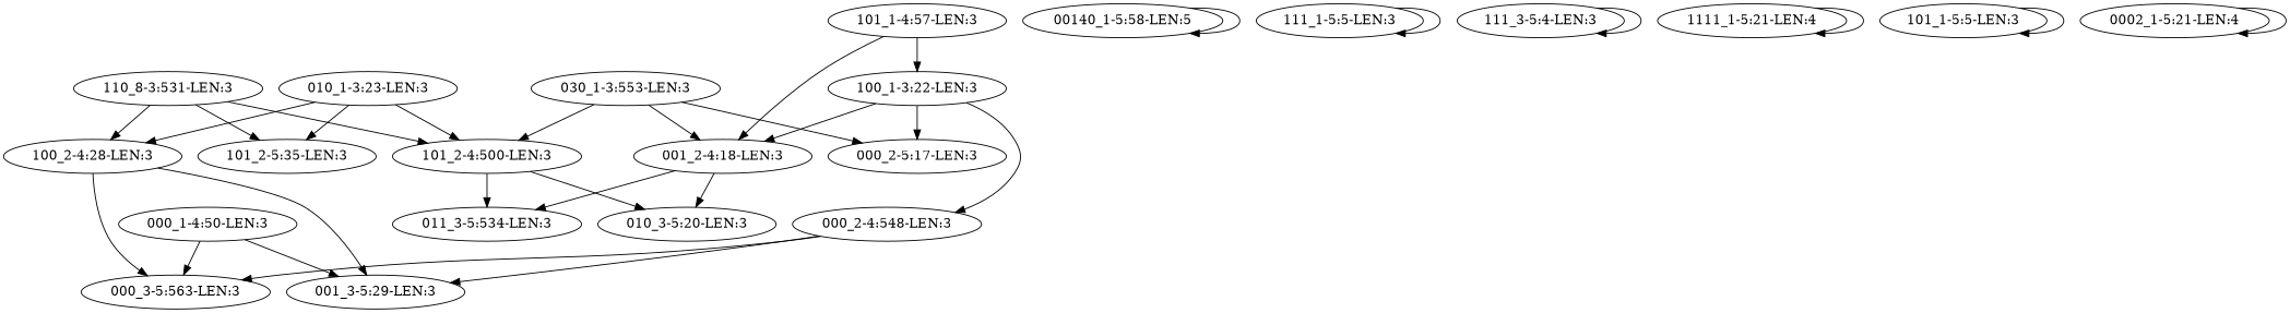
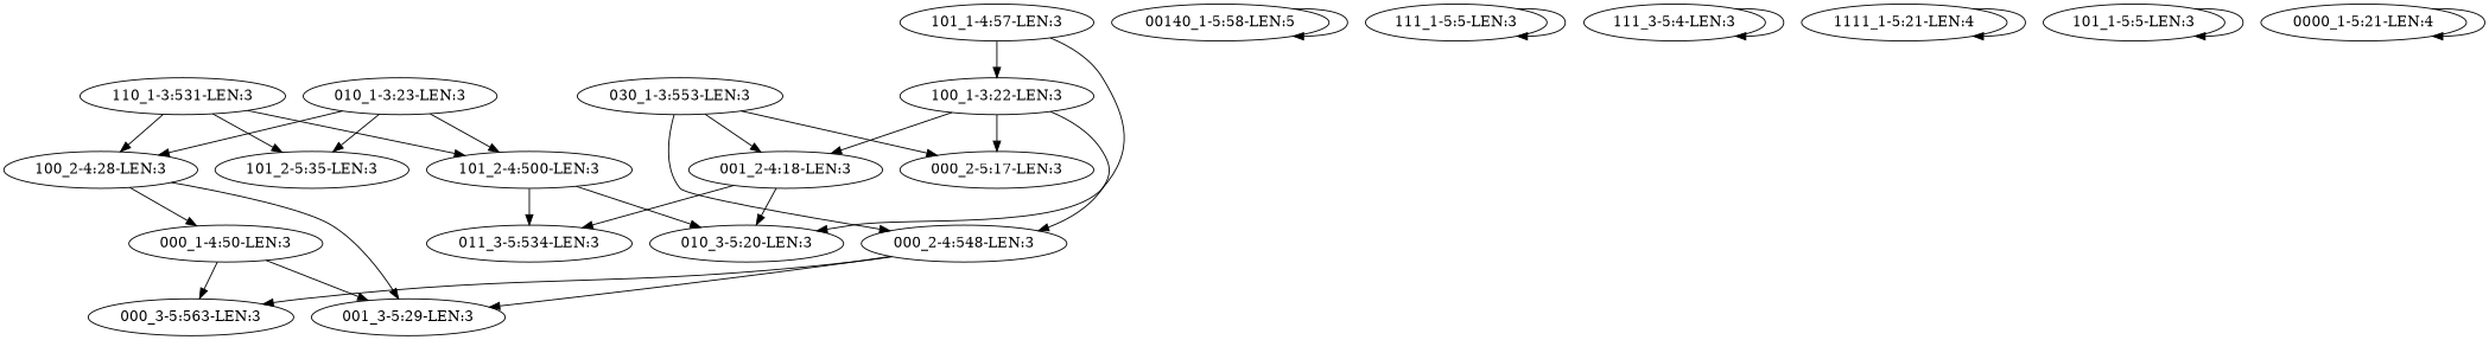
  digraph {
    "000_2-4:548-LEN:3"
    "000_3-5:563-LEN:3"
    "001_3-5:29-LEN:3"
    n4 [label="00140_1-5:58-LEN:5"]
    "111_1-5:5-LEN:3"
-   "110_1-3:531-LEN:3" [label="110_8-3:531-LEN:3"]
+   "110_1-3:531-LEN:3"
    "101_2-5:35-LEN:3"
    "100_2-4:28-LEN:3"
    "101_2-4:500-LEN:3"
    "010_3-5:20-LEN:3"
    "011_3-5:534-LEN:3"
    n12 [label="030_1-3:553-LEN:3"]
    "001_2-4:18-LEN:3"
    "000_2-5:17-LEN:3"
    "101_1-4:57-LEN:3"
    "100_1-3:22-LEN:3"
    "000_1-4:50-LEN:3"
    "111_3-5:4-LEN:3"
    "1111_1-5:21-LEN:4"
    "101_1-5:5-LEN:3"
    "010_1-3:23-LEN:3"
-   "0000_1-5:21-LEN:4" [label="0002_1-5:21-LEN:4"]
+   "0000_1-5:21-LEN:4"
    "000_2-4:548-LEN:3" -> "000_3-5:563-LEN:3"
    "000_2-4:548-LEN:3" -> "001_3-5:29-LEN:3"
    n4 -> n4
    "111_1-5:5-LEN:3" -> "111_1-5:5-LEN:3"
    "110_1-3:531-LEN:3" -> "101_2-5:35-LEN:3"
    "110_1-3:531-LEN:3" -> "100_2-4:28-LEN:3"
    "110_1-3:531-LEN:3" -> "101_2-4:500-LEN:3"
-   "100_2-4:28-LEN:3" -> "000_3-5:563-LEN:3"
+   "100_2-4:28-LEN:3" -> "000_1-4:50-LEN:3"
    "100_2-4:28-LEN:3" -> "001_3-5:29-LEN:3"
    "101_2-4:500-LEN:3" -> "010_3-5:20-LEN:3"
    "101_2-4:500-LEN:3" -> "011_3-5:534-LEN:3"
-   n12 -> "101_2-4:500-LEN:3"
+   n12 -> "000_2-4:548-LEN:3"
    n12 -> "001_2-4:18-LEN:3"
    n12 -> "000_2-5:17-LEN:3"
    "001_2-4:18-LEN:3" -> "010_3-5:20-LEN:3"
    "001_2-4:18-LEN:3" -> "011_3-5:534-LEN:3"
-   "101_1-4:57-LEN:3" -> "001_2-4:18-LEN:3"
+   "101_1-4:57-LEN:3" -> "010_3-5:20-LEN:3"
    "101_1-4:57-LEN:3" -> "100_1-3:22-LEN:3"
    "100_1-3:22-LEN:3" -> "000_2-4:548-LEN:3"
    "100_1-3:22-LEN:3" -> "001_2-4:18-LEN:3"
    "100_1-3:22-LEN:3" -> "000_2-5:17-LEN:3"
    "000_1-4:50-LEN:3" -> "000_3-5:563-LEN:3"
    "000_1-4:50-LEN:3" -> "001_3-5:29-LEN:3"
    "111_3-5:4-LEN:3" -> "111_3-5:4-LEN:3"
    "1111_1-5:21-LEN:4" -> "1111_1-5:21-LEN:4"
    "101_1-5:5-LEN:3" -> "101_1-5:5-LEN:3"
    "010_1-3:23-LEN:3" -> "101_2-5:35-LEN:3"
    "010_1-3:23-LEN:3" -> "100_2-4:28-LEN:3"
    "010_1-3:23-LEN:3" -> "101_2-4:500-LEN:3"
    "0000_1-5:21-LEN:4" -> "0000_1-5:21-LEN:4"
  }
